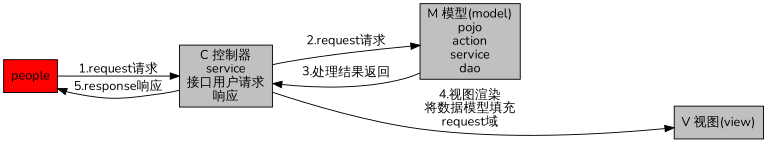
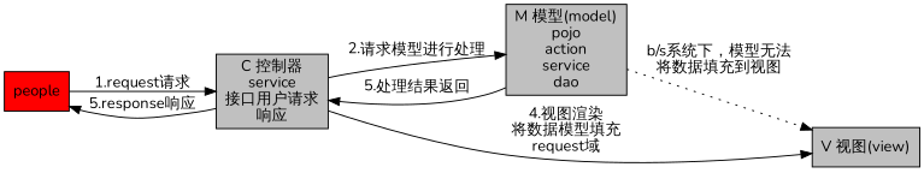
  digraph {
    fontname=Nunito
    rankdir=LR
    node [fillcolor=grey fontname=Nunito shape=box style=filled]
    edge [fontname=Nunito]
    n1 [fillcolor=red label=people]
    n2 [label="C 控制器\nservice\n接口用户请求\n响应"]
    n3 [label="M 模型(model)\npojo\naction\nservice\ndao"]
    n4 [label="V 视图(view)"]
    n1 -> n2 [label="1.request请求"]
    n2 -> n1 [label="5.response响应"]
-   n2 -> n3 [label="2.request请求"]
+   n2 -> n3 [label="2.请求模型进行处理"]
    n2 -> n4 [label="4.视图渲染\n将数据模型填充\nrequest域"]
-   n3 -> n2 [label="3.处理结果返回"]
+   n3 -> n2 [label="5.处理结果返回"]
+   n3 -> n4 [label="b/s系统下，模型无法\n将数据填充到视图" style=dotted]
  }
